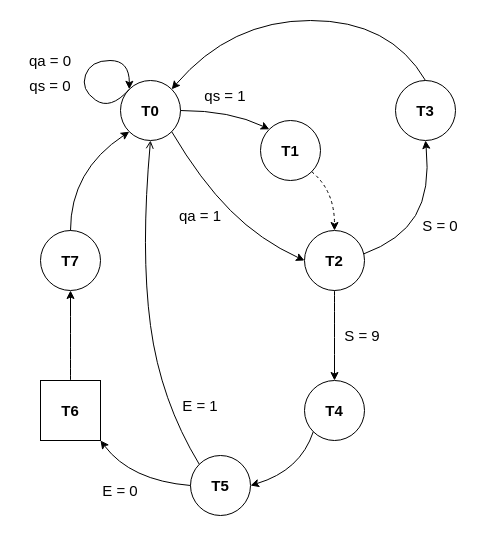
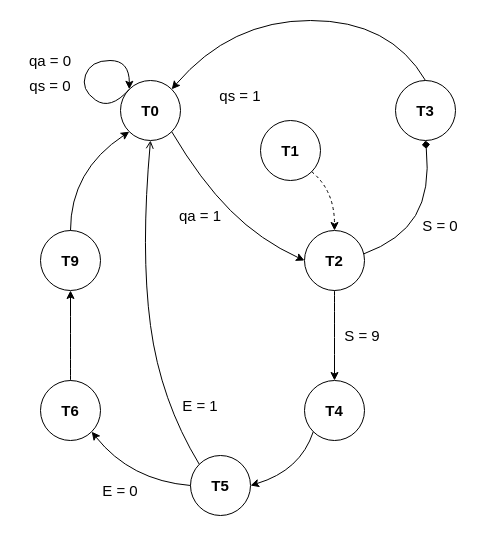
  <mxCell id="0" />
  <mxCell id="1" parent="0" />
  <mxCell id="2" value="&lt;font size=&quot;1&quot;&gt;&lt;b style=&quot;font-size: 15px&quot;&gt;T0&lt;/b&gt;&lt;/font&gt;" style="ellipse;whiteSpace=wrap;html=1;aspect=fixed;strokeWidth=1;" vertex="1" parent="1"><mxGeometry x="120" y="80" width="60" height="60" as="geometry" /></mxCell>
  <mxCell id="3" value="&lt;font size=&quot;1&quot;&gt;&lt;b style=&quot;font-size: 15px&quot;&gt;T1&lt;/b&gt;&lt;/font&gt;" style="ellipse;whiteSpace=wrap;html=1;aspect=fixed;" vertex="1" parent="1"><mxGeometry x="260" y="120" width="60" height="60" as="geometry" /></mxCell>
  <mxCell id="4" value="&lt;font size=&quot;1&quot;&gt;&lt;b style=&quot;font-size: 15px&quot;&gt;T5&lt;/b&gt;&lt;/font&gt;" style="ellipse;whiteSpace=wrap;html=1;aspect=fixed;strokeWidth=1;" vertex="1" parent="1"><mxGeometry x="190" y="455" width="60" height="60" as="geometry" /></mxCell>
  <mxCell id="5" value="&lt;font size=&quot;1&quot;&gt;&lt;b style=&quot;font-size: 15px&quot;&gt;T2&lt;br&gt;&lt;/b&gt;&lt;/font&gt;" style="ellipse;whiteSpace=wrap;html=1;aspect=fixed;strokeWidth=1;" vertex="1" parent="1"><mxGeometry x="304" y="230" width="60" height="60" as="geometry" /></mxCell>
- <mxCell id="6" value="&lt;font size=&quot;1&quot;&gt;&lt;b style=&quot;font-size: 15px&quot;&gt;T6&lt;br&gt;&lt;/b&gt;&lt;/font&gt;" style="whiteSpace=wrap;html=1;aspect=fixed;strokeWidth=1;rounded=0;" vertex="1" parent="1"><mxGeometry x="40" y="380" width="60" height="60" as="geometry" /></mxCell>
+ <mxCell id="6" value="&lt;font size=&quot;1&quot;&gt;&lt;b style=&quot;font-size: 15px&quot;&gt;T6&lt;br&gt;&lt;/b&gt;&lt;/font&gt;" style="ellipse;whiteSpace=wrap;html=1;aspect=fixed;strokeWidth=1;" vertex="1" parent="1"><mxGeometry x="40" y="380" width="60" height="60" as="geometry" /></mxCell>
  <mxCell id="7" value="&lt;font size=&quot;1&quot;&gt;&lt;b style=&quot;font-size: 15px&quot;&gt;T4&lt;/b&gt;&lt;/font&gt;" style="ellipse;whiteSpace=wrap;html=1;aspect=fixed;strokeWidth=1;" vertex="1" parent="1"><mxGeometry x="304" y="380" width="60" height="60" as="geometry" /></mxCell>
  <mxCell id="8" value="&lt;font size=&quot;1&quot;&gt;&lt;b style=&quot;font-size: 15px&quot;&gt;T3&lt;br&gt;&lt;/b&gt;&lt;/font&gt;" style="ellipse;whiteSpace=wrap;html=1;aspect=fixed;strokeWidth=1;" vertex="1" parent="1"><mxGeometry x="395" y="80" width="60" height="60" as="geometry" /></mxCell>
- <mxCell id="9" value="&lt;font size=&quot;1&quot;&gt;&lt;b style=&quot;font-size: 15px&quot;&gt;T7&lt;/b&gt;&lt;/font&gt;" style="ellipse;whiteSpace=wrap;html=1;aspect=fixed;strokeWidth=1;" vertex="1" parent="1"><mxGeometry x="40" y="230" width="60" height="60" as="geometry" /></mxCell>
- <mxCell id="10" value="" style="curved=1;endArrow=classic;html=1;rounded=0;fontSize=15;exitX=1;exitY=0.5;exitDx=0;exitDy=0;entryX=0;entryY=0;entryDx=0;entryDy=0;" edge="1" parent="1" source="2" target="3"><mxGeometry width="50" height="50" relative="1" as="geometry"><mxPoint x="230" y="200" as="sourcePoint" /><mxPoint x="280" y="150" as="targetPoint" /><Array as="points"><mxPoint x="230" y="110" /></Array></mxGeometry></mxCell>
+ <mxCell id="9" value="&lt;font size=&quot;1&quot;&gt;&lt;b style=&quot;font-size: 15px&quot;&gt;T9&lt;/b&gt;&lt;/font&gt;" style="ellipse;whiteSpace=wrap;html=1;aspect=fixed;strokeWidth=1;" vertex="1" parent="1"><mxGeometry x="40" y="230" width="60" height="60" as="geometry" /></mxCell>
  <mxCell id="11" value="" style="curved=1;endArrow=classic;html=1;rounded=0;fontSize=15;exitX=1;exitY=1;exitDx=0;exitDy=0;entryX=0.5;entryY=0;entryDx=0;entryDy=0;dashed=1;" edge="1" parent="1" source="3" target="5"><mxGeometry width="50" height="50" relative="1" as="geometry"><mxPoint x="310" y="260" as="sourcePoint" /><mxPoint x="230" y="190" as="targetPoint" /><Array as="points"><mxPoint x="334" y="190" /></Array></mxGeometry></mxCell>
  <mxCell id="12" value="" style="curved=1;endArrow=classic;html=1;rounded=0;fontSize=15;entryX=0.5;entryY=0;entryDx=0;entryDy=0;exitX=0.5;exitY=1;exitDx=0;exitDy=0;" edge="1" parent="1" source="5" target="7"><mxGeometry width="50" height="50" relative="1" as="geometry"><mxPoint x="310" y="360" as="sourcePoint" /><mxPoint x="360" y="310" as="targetPoint" /><Array as="points" /></mxGeometry></mxCell>
  <mxCell id="13" value="" style="curved=1;endArrow=classic;html=1;rounded=0;fontSize=15;exitX=0;exitY=1;exitDx=0;exitDy=0;entryX=1;entryY=0.5;entryDx=0;entryDy=0;" edge="1" parent="1" source="7" target="4"><mxGeometry width="50" height="50" relative="1" as="geometry"><mxPoint x="490" y="460" as="sourcePoint" /><mxPoint x="290" y="510" as="targetPoint" /><Array as="points"><mxPoint x="300" y="470" /></Array></mxGeometry></mxCell>
  <mxCell id="14" value="" style="curved=1;endArrow=open;html=1;rounded=0;fontSize=15;exitX=0;exitY=0;exitDx=0;exitDy=0;entryX=0.5;entryY=1;entryDx=0;entryDy=0;" edge="1" parent="1" source="4" target="2"><mxGeometry width="50" height="50" relative="1" as="geometry"><mxPoint x="190" y="360" as="sourcePoint" /><mxPoint x="240" y="310" as="targetPoint" /><Array as="points"><mxPoint x="160" y="400" /><mxPoint x="140" y="250" /></Array></mxGeometry></mxCell>
  <mxCell id="15" value="" style="curved=1;endArrow=classic;html=1;rounded=0;fontSize=15;exitX=0;exitY=0.5;exitDx=0;exitDy=0;entryX=1;entryY=1;entryDx=0;entryDy=0;" edge="1" parent="1" source="4" target="6"><mxGeometry width="50" height="50" relative="1" as="geometry"><mxPoint x="100" y="540" as="sourcePoint" /><mxPoint x="150" y="490" as="targetPoint" /><Array as="points"><mxPoint x="130" y="480" /></Array></mxGeometry></mxCell>
  <mxCell id="16" value="" style="curved=1;endArrow=classic;html=1;rounded=0;fontSize=15;exitX=0.5;exitY=0;exitDx=0;exitDy=0;entryX=0.5;entryY=1;entryDx=0;entryDy=0;" edge="1" parent="1" source="6" target="9"><mxGeometry width="50" height="50" relative="1" as="geometry"><mxPoint x="50" y="370" as="sourcePoint" /><mxPoint x="100" y="320" as="targetPoint" /><Array as="points" /></mxGeometry></mxCell>
  <mxCell id="17" value="" style="curved=1;endArrow=classic;html=1;rounded=0;fontSize=15;entryX=0;entryY=1;entryDx=0;entryDy=0;exitX=0.5;exitY=0;exitDx=0;exitDy=0;" edge="1" parent="1" source="9" target="2"><mxGeometry width="50" height="50" relative="1" as="geometry"><mxPoint x="20" y="180" as="sourcePoint" /><mxPoint x="70" y="130" as="targetPoint" /><Array as="points"><mxPoint x="70" y="170" /></Array></mxGeometry></mxCell>
- <mxCell id="18" value="" style="curved=1;endArrow=classic;html=1;rounded=0;fontSize=15;exitX=0.98;exitY=0.393;exitDx=0;exitDy=0;exitPerimeter=0;entryX=0.5;entryY=1;entryDx=0;entryDy=0;" edge="1" parent="1" source="5" target="8"><mxGeometry width="50" height="50" relative="1" as="geometry"><mxPoint x="370" y="250" as="sourcePoint" /><mxPoint x="450" y="90" as="targetPoint" /><Array as="points"><mxPoint x="400" y="240" /><mxPoint x="430" y="190" /></Array></mxGeometry></mxCell>
+ <mxCell id="18" value="" style="curved=1;endArrow=diamond;html=1;rounded=0;fontSize=15;exitX=0.98;exitY=0.393;exitDx=0;exitDy=0;exitPerimeter=0;entryX=0.5;entryY=1;entryDx=0;entryDy=0;" edge="1" parent="1" source="5" target="8"><mxGeometry width="50" height="50" relative="1" as="geometry"><mxPoint x="370" y="250" as="sourcePoint" /><mxPoint x="450" y="90" as="targetPoint" /><Array as="points"><mxPoint x="400" y="240" /><mxPoint x="430" y="190" /></Array></mxGeometry></mxCell>
  <mxCell id="19" value="" style="curved=1;endArrow=classic;html=1;rounded=0;fontSize=15;exitX=0.5;exitY=0;exitDx=0;exitDy=0;entryX=1;entryY=0;entryDx=0;entryDy=0;" edge="1" parent="1" source="8" target="2"><mxGeometry width="50" height="50" relative="1" as="geometry"><mxPoint x="284" y="20" as="sourcePoint" /><mxPoint x="334" y="-30" as="targetPoint" /><Array as="points"><mxPoint x="390" y="20" /><mxPoint x="230" y="20" /></Array></mxGeometry></mxCell>
  <mxCell id="20" value="" style="curved=1;endArrow=classic;html=1;rounded=0;fontSize=15;exitX=0;exitY=0;exitDx=0;exitDy=0;entryX=0;entryY=0;entryDx=0;entryDy=0;" edge="1" parent="1" source="2" target="2"><mxGeometry width="50" height="50" relative="1" as="geometry"><mxPoint x="50" y="60" as="sourcePoint" /><mxPoint x="70" y="50" as="targetPoint" /><Array as="points"><mxPoint x="110" y="110" /><mxPoint x="80" y="89" /><mxPoint x="90" y="60" /><mxPoint x="129" y="60" /></Array></mxGeometry></mxCell>
  <mxCell id="21" value="qa = 0" style="text;html=1;strokeColor=none;fillColor=none;align=center;verticalAlign=middle;whiteSpace=wrap;rounded=0;fontSize=15;" vertex="1" parent="1"><mxGeometry x="20" y="40" width="60" height="40" as="geometry" /></mxCell>
  <mxCell id="22" value="qs = 0" style="text;html=1;strokeColor=none;fillColor=none;align=center;verticalAlign=middle;whiteSpace=wrap;rounded=0;fontSize=15;" vertex="1" parent="1"><mxGeometry x="20" y="70" width="60" height="30" as="geometry" /></mxCell>
- <mxCell id="23" value="qs = 1" style="text;html=1;strokeColor=none;fillColor=none;align=center;verticalAlign=middle;whiteSpace=wrap;rounded=0;fontSize=15;" vertex="1" parent="1"><mxGeometry x="195" y="80" width="60" height="30" as="geometry" /></mxCell>
+ <mxCell id="23" value="qs = 1" style="text;html=1;strokeColor=none;fillColor=none;align=center;verticalAlign=middle;whiteSpace=wrap;rounded=0;fontSize=15;" vertex="1" parent="1"><mxGeometry x="210" y="80" width="60" height="30" as="geometry" /></mxCell>
  <mxCell id="24" value="qa = 1" style="text;html=1;strokeColor=none;fillColor=none;align=center;verticalAlign=middle;whiteSpace=wrap;rounded=0;fontSize=15;" vertex="1" parent="1"><mxGeometry x="170" y="200" width="60" height="30" as="geometry" /></mxCell>
  <mxCell id="25" value="" style="curved=1;endArrow=classic;html=1;rounded=0;fontSize=15;exitX=1;exitY=1;exitDx=0;exitDy=0;entryX=0;entryY=0.5;entryDx=0;entryDy=0;" edge="1" parent="1" source="2" target="5"><mxGeometry width="50" height="50" relative="1" as="geometry"><mxPoint x="200" y="270" as="sourcePoint" /><mxPoint x="240" y="320" as="targetPoint" /><Array as="points"><mxPoint x="200" y="180" /><mxPoint x="260" y="240" /></Array></mxGeometry></mxCell>
  <mxCell id="26" value="S = 0" style="text;html=1;strokeColor=none;fillColor=none;align=center;verticalAlign=middle;whiteSpace=wrap;rounded=0;fontSize=15;" vertex="1" parent="1"><mxGeometry x="410" y="210" width="60" height="30" as="geometry" /></mxCell>
  <mxCell id="27" value="E = 1" style="text;html=1;strokeColor=none;fillColor=none;align=center;verticalAlign=middle;whiteSpace=wrap;rounded=0;fontSize=15;" vertex="1" parent="1"><mxGeometry x="170" y="390" width="60" height="30" as="geometry" /></mxCell>
  <mxCell id="28" value="E = 0" style="text;html=1;strokeColor=none;fillColor=none;align=center;verticalAlign=middle;whiteSpace=wrap;rounded=0;fontSize=15;" vertex="1" parent="1"><mxGeometry x="90" y="470" width="60" height="40" as="geometry" /></mxCell>
  <mxCell id="29" value="S = 9" style="text;html=1;strokeColor=none;fillColor=none;align=center;verticalAlign=middle;whiteSpace=wrap;rounded=0;fontSize=15;" vertex="1" parent="1"><mxGeometry x="330" y="320" width="64" height="30" as="geometry" /></mxCell>
